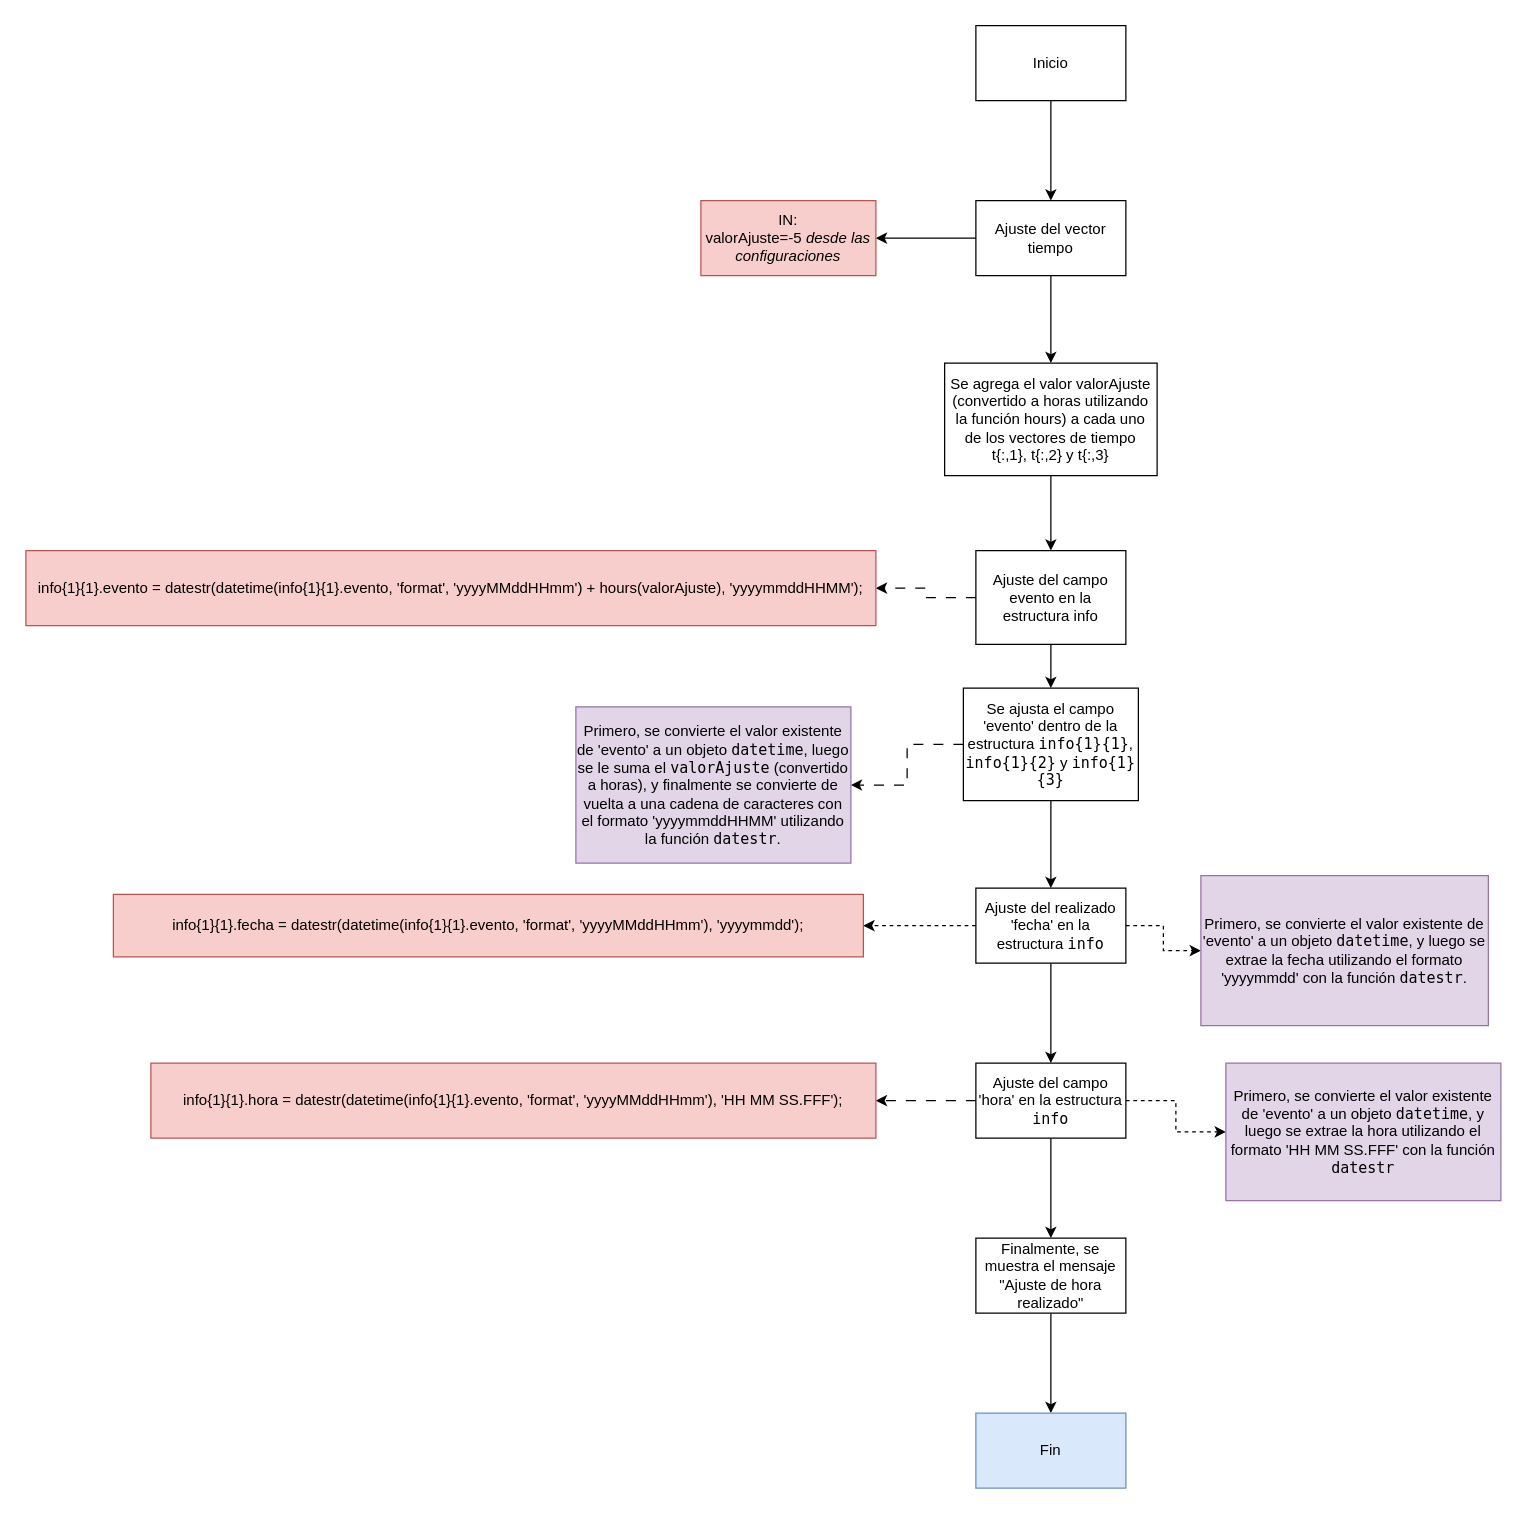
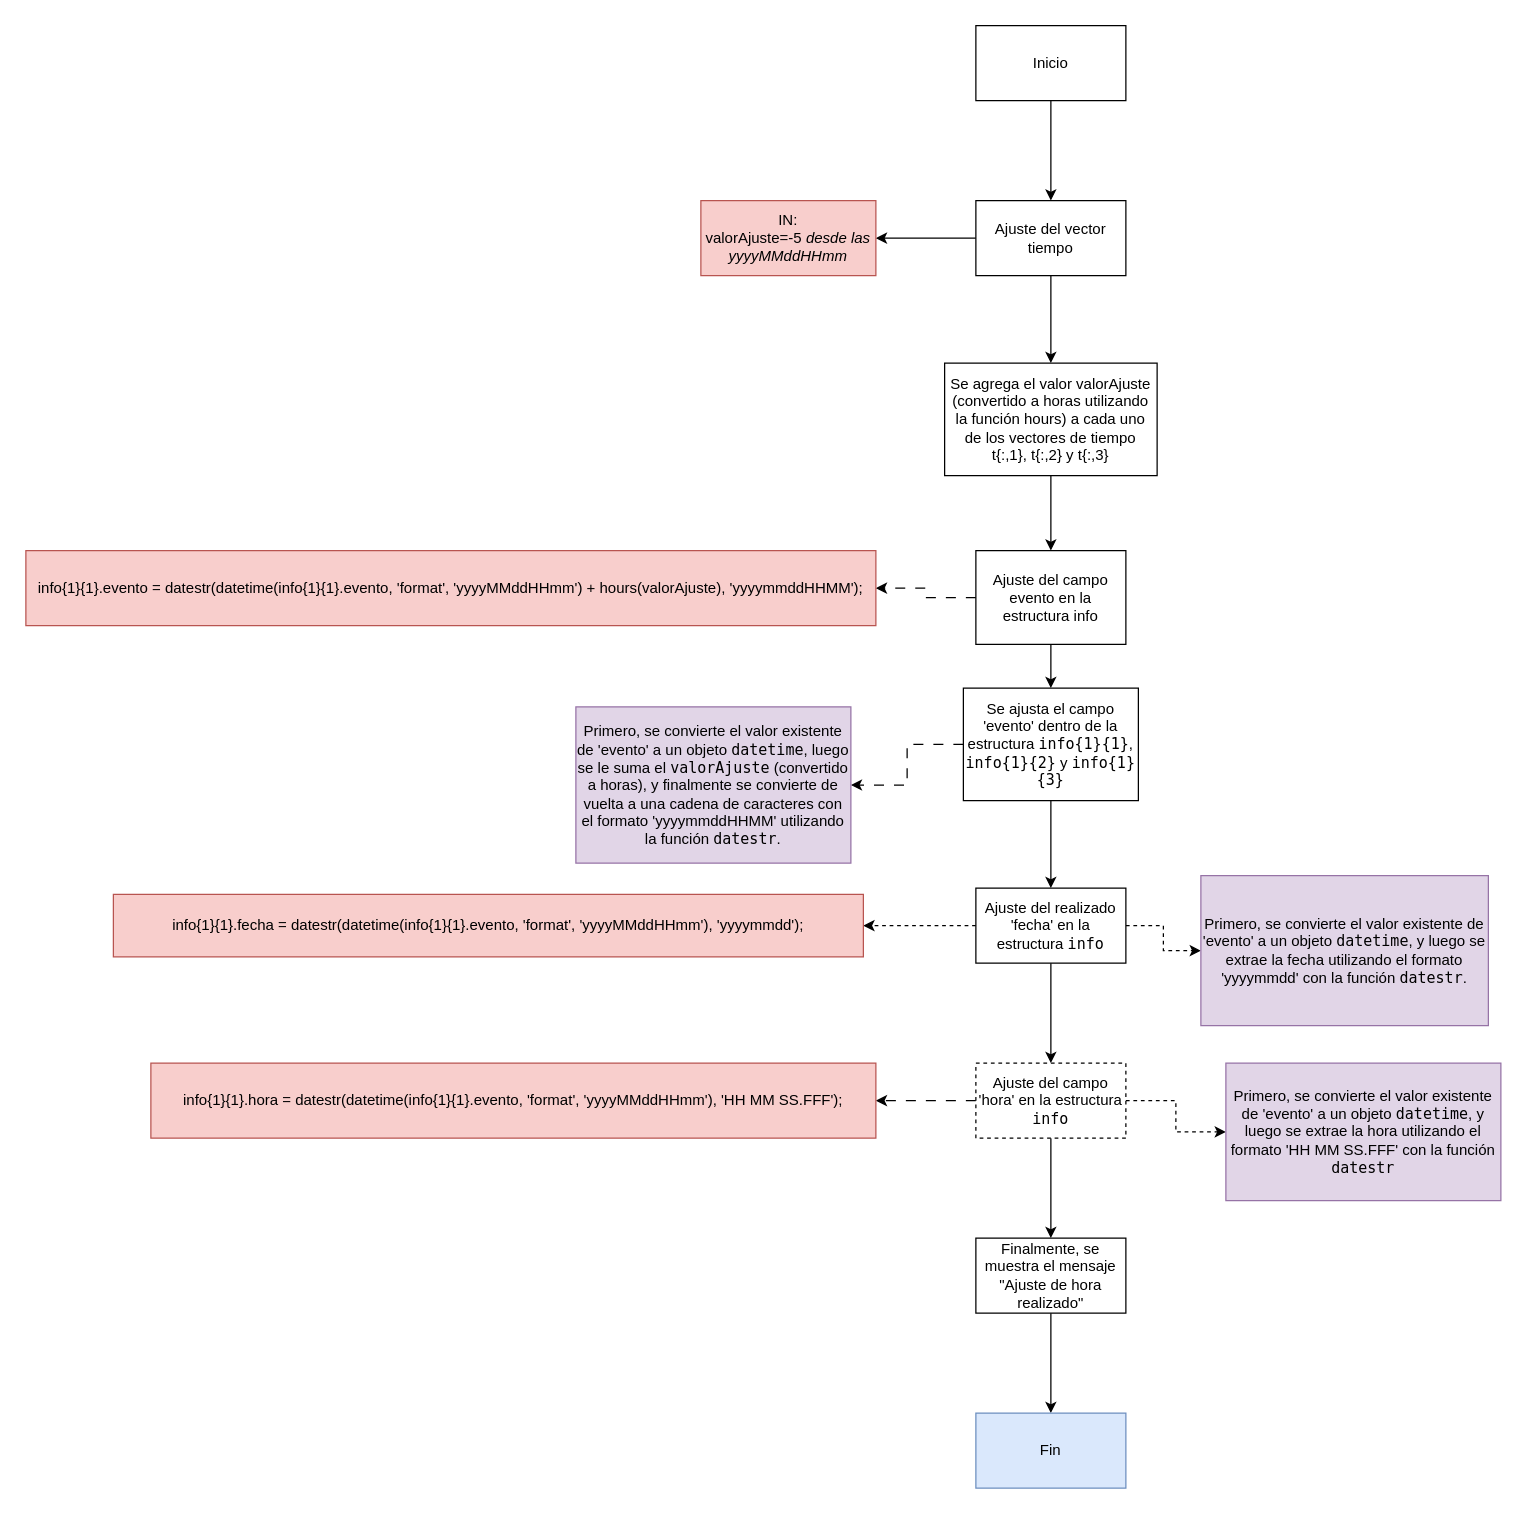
  <mxCell id="0" />
  <mxCell id="1" parent="0" />
  <mxCell id="2" value="" style="edgeStyle=orthogonalEdgeStyle;rounded=0;orthogonalLoop=1;jettySize=auto;html=1;" edge="1" parent="1" source="3" target="6"><mxGeometry relative="1" as="geometry" /></mxCell>
  <mxCell id="3" value="Inicio" style="rounded=0;whiteSpace=wrap;html=1;" vertex="1" parent="1"><mxGeometry x="780" y="20" width="120" height="60" as="geometry" /></mxCell>
  <mxCell id="4" value="" style="edgeStyle=orthogonalEdgeStyle;rounded=0;orthogonalLoop=1;jettySize=auto;html=1;" edge="1" parent="1" source="6" target="8"><mxGeometry relative="1" as="geometry" /></mxCell>
  <mxCell id="5" value="" style="edgeStyle=orthogonalEdgeStyle;rounded=0;orthogonalLoop=1;jettySize=auto;html=1;" edge="1" parent="1" source="6" target="9"><mxGeometry relative="1" as="geometry" /></mxCell>
  <mxCell id="6" value="Ajuste del vector tiempo" style="whiteSpace=wrap;html=1;rounded=0;" vertex="1" parent="1"><mxGeometry x="780" y="160" width="120" height="60" as="geometry" /></mxCell>
  <mxCell id="7" value="" style="edgeStyle=orthogonalEdgeStyle;rounded=0;orthogonalLoop=1;jettySize=auto;html=1;" edge="1" parent="1" source="8" target="12"><mxGeometry relative="1" as="geometry" /></mxCell>
  <mxCell id="8" value="Se agrega el valor valorAjuste (convertido a horas utilizando la función hours) a cada uno de los vectores de tiempo t{:,1}, t{:,2} y t{:,3}" style="whiteSpace=wrap;html=1;rounded=0;" vertex="1" parent="1"><mxGeometry x="755" y="290" width="170" height="90" as="geometry" /></mxCell>
- <mxCell id="9" value="&lt;div&gt;IN:&lt;/div&gt;&lt;div&gt;valorAjuste=-5&lt;em&gt; desde las configuraciones&lt;/em&gt;&lt;/div&gt;&lt;div&gt;&lt;em&gt;&lt;/em&gt;&lt;/div&gt;" style="whiteSpace=wrap;html=1;rounded=0;fillColor=#f8cecc;strokeColor=#b85450;" vertex="1" parent="1"><mxGeometry x="560" y="160" width="140" height="60" as="geometry" /></mxCell>
+ <mxCell id="9" value="&lt;div&gt;IN:&lt;/div&gt;&lt;div&gt;valorAjuste=-5&lt;em&gt; desde las yyyyMMddHHmm&lt;/em&gt;&lt;/div&gt;&lt;div&gt;&lt;em&gt;&lt;/em&gt;&lt;/div&gt;" style="whiteSpace=wrap;html=1;rounded=0;fillColor=#f8cecc;strokeColor=#b85450;" vertex="1" parent="1"><mxGeometry x="560" y="160" width="140" height="60" as="geometry" /></mxCell>
  <mxCell id="10" value="" style="edgeStyle=orthogonalEdgeStyle;rounded=0;orthogonalLoop=1;jettySize=auto;html=1;" edge="1" parent="1" source="12" target="15"><mxGeometry relative="1" as="geometry" /></mxCell>
  <mxCell id="11" value="" style="edgeStyle=orthogonalEdgeStyle;rounded=0;orthogonalLoop=1;jettySize=auto;html=1;dashed=1;dashPattern=8 8;" edge="1" parent="1" source="12" target="16"><mxGeometry relative="1" as="geometry" /></mxCell>
  <mxCell id="12" value="Ajuste del campo evento en la estructura info" style="whiteSpace=wrap;html=1;rounded=0;" vertex="1" parent="1"><mxGeometry x="780" y="440" width="120" height="75" as="geometry" /></mxCell>
  <mxCell id="13" value="" style="edgeStyle=orthogonalEdgeStyle;rounded=0;orthogonalLoop=1;jettySize=auto;html=1;" edge="1" parent="1" source="15" target="20"><mxGeometry relative="1" as="geometry" /></mxCell>
  <mxCell id="14" value="" style="edgeStyle=orthogonalEdgeStyle;rounded=0;orthogonalLoop=1;jettySize=auto;html=1;dashed=1;dashPattern=8 8;" edge="1" parent="1" source="15" target="21"><mxGeometry relative="1" as="geometry" /></mxCell>
  <mxCell id="15" value="Se ajusta el campo 'evento' dentro de la estructura &lt;code class=&quot;bg-bg-300 px-1 py-px text-accent-secondary-000 rounded-[0.3rem] text-[0.95em] whitespace-pre-wrap&quot;&gt;info{1}{1}&lt;/code&gt;, &lt;code class=&quot;bg-bg-300 px-1 py-px text-accent-secondary-000 rounded-[0.3rem] text-[0.95em] whitespace-pre-wrap&quot;&gt;info{1}{2}&lt;/code&gt; y &lt;code class=&quot;bg-bg-300 px-1 py-px text-accent-secondary-000 rounded-[0.3rem] text-[0.95em] whitespace-pre-wrap&quot;&gt;info{1}{3}&lt;/code&gt;" style="whiteSpace=wrap;html=1;rounded=0;" vertex="1" parent="1"><mxGeometry x="770" y="550" width="140" height="90" as="geometry" /></mxCell>
  <mxCell id="16" value="info{1}{1}.evento = datestr(datetime(info{1}{1}.evento, 'format', 'yyyyMMddHHmm') + hours(valorAjuste), 'yyyymmddHHMM');" style="whiteSpace=wrap;html=1;rounded=0;fillColor=#f8cecc;strokeColor=#b85450;" vertex="1" parent="1"><mxGeometry x="20" y="440" width="680" height="60" as="geometry" /></mxCell>
  <mxCell id="17" value="" style="edgeStyle=orthogonalEdgeStyle;rounded=0;orthogonalLoop=1;jettySize=auto;html=1;dashed=1;" edge="1" parent="1" source="20" target="22"><mxGeometry relative="1" as="geometry" /></mxCell>
  <mxCell id="18" value="" style="edgeStyle=orthogonalEdgeStyle;rounded=0;orthogonalLoop=1;jettySize=auto;html=1;dashed=1;" edge="1" parent="1" source="20" target="23"><mxGeometry relative="1" as="geometry" /></mxCell>
  <mxCell id="19" value="" style="edgeStyle=orthogonalEdgeStyle;rounded=0;orthogonalLoop=1;jettySize=auto;html=1;" edge="1" parent="1" source="20" target="27"><mxGeometry relative="1" as="geometry" /></mxCell>
  <mxCell id="20" value="Ajuste del realizado 'fecha' en la estructura &lt;code class=&quot;bg-bg-300 px-1 py-px text-accent-secondary-000 rounded-[0.3rem] text-[0.95em] whitespace-pre-wrap&quot;&gt;info&lt;/code&gt;" style="whiteSpace=wrap;html=1;rounded=0;" vertex="1" parent="1"><mxGeometry x="780" y="710" width="120" height="60" as="geometry" /></mxCell>
  <mxCell id="21" value="Primero, se convierte el valor existente de 'evento' a un objeto &lt;code class=&quot;bg-bg-300 px-1 py-px text-accent-secondary-000 rounded-[0.3rem] text-[0.95em] whitespace-pre-wrap&quot;&gt;datetime&lt;/code&gt;, luego se le suma el &lt;code class=&quot;bg-bg-300 px-1 py-px text-accent-secondary-000 rounded-[0.3rem] text-[0.95em] whitespace-pre-wrap&quot;&gt;valorAjuste&lt;/code&gt; (convertido a horas), y finalmente se convierte de vuelta a una cadena de caracteres con el formato 'yyyymmddHHMM' utilizando la función &lt;code class=&quot;bg-bg-300 px-1 py-px text-accent-secondary-000 rounded-[0.3rem] text-[0.95em] whitespace-pre-wrap&quot;&gt;datestr&lt;/code&gt;." style="whiteSpace=wrap;html=1;rounded=0;fillColor=#e1d5e7;strokeColor=#9673a6;" vertex="1" parent="1"><mxGeometry x="460" y="565" width="220" height="125" as="geometry" /></mxCell>
  <mxCell id="22" value="Primero, se convierte el valor existente de 'evento' a un objeto &lt;code class=&quot;bg-bg-300 px-1 py-px text-accent-secondary-000 rounded-[0.3rem] text-[0.95em] whitespace-pre-wrap&quot;&gt;datetime&lt;/code&gt;, y luego se extrae la fecha utilizando el formato 'yyyymmdd' con la función &lt;code class=&quot;bg-bg-300 px-1 py-px text-accent-secondary-000 rounded-[0.3rem] text-[0.95em] whitespace-pre-wrap&quot;&gt;datestr&lt;/code&gt;." style="whiteSpace=wrap;html=1;rounded=0;fillColor=#e1d5e7;strokeColor=#9673a6;" vertex="1" parent="1"><mxGeometry x="960" y="700" width="230" height="120" as="geometry" /></mxCell>
  <mxCell id="23" value="info{1}{1}.fecha = datestr(datetime(info{1}{1}.evento, 'format', 'yyyyMMddHHmm'), 'yyyymmdd');" style="whiteSpace=wrap;html=1;rounded=0;fillColor=#f8cecc;strokeColor=#b85450;" vertex="1" parent="1"><mxGeometry x="90" y="715" width="600" height="50" as="geometry" /></mxCell>
  <mxCell id="24" value="" style="edgeStyle=orthogonalEdgeStyle;rounded=0;orthogonalLoop=1;jettySize=auto;html=1;dashed=1;dashPattern=8 8;" edge="1" parent="1" source="27" target="28"><mxGeometry relative="1" as="geometry" /></mxCell>
  <mxCell id="25" value="" style="edgeStyle=orthogonalEdgeStyle;rounded=0;orthogonalLoop=1;jettySize=auto;html=1;dashed=1;" edge="1" parent="1" source="27" target="29"><mxGeometry relative="1" as="geometry" /></mxCell>
  <mxCell id="26" value="" style="edgeStyle=orthogonalEdgeStyle;rounded=0;orthogonalLoop=1;jettySize=auto;html=1;" edge="1" parent="1" source="27" target="31"><mxGeometry relative="1" as="geometry" /></mxCell>
- <mxCell id="27" value="Ajuste del campo 'hora' en la estructura &lt;code class=&quot;bg-bg-300 px-1 py-px text-accent-secondary-000 rounded-[0.3rem] text-[0.95em] whitespace-pre-wrap&quot;&gt;info&lt;/code&gt;" style="whiteSpace=wrap;html=1;rounded=0;" vertex="1" parent="1"><mxGeometry x="780" y="850" width="120" height="60" as="geometry" /></mxCell>
+ <mxCell id="27" value="Ajuste del campo 'hora' en la estructura &lt;code class=&quot;bg-bg-300 px-1 py-px text-accent-secondary-000 rounded-[0.3rem] text-[0.95em] whitespace-pre-wrap&quot;&gt;info&lt;/code&gt;" style="whiteSpace=wrap;html=1;rounded=0;dashed=1;" vertex="1" parent="1"><mxGeometry x="780" y="850" width="120" height="60" as="geometry" /></mxCell>
  <mxCell id="28" value="info{1}{1}.hora = datestr(datetime(info{1}{1}.evento, 'format', 'yyyyMMddHHmm'), 'HH MM SS.FFF');" style="whiteSpace=wrap;html=1;rounded=0;fillColor=#f8cecc;strokeColor=#b85450;" vertex="1" parent="1"><mxGeometry x="120" y="850" width="580" height="60" as="geometry" /></mxCell>
  <mxCell id="29" value="Primero, se convierte el valor existente de 'evento' a un objeto &lt;code class=&quot;bg-bg-300 px-1 py-px text-accent-secondary-000 rounded-[0.3rem] text-[0.95em] whitespace-pre-wrap&quot;&gt;datetime&lt;/code&gt;, y luego se extrae la hora utilizando el formato 'HH MM SS.FFF' con la función &lt;code class=&quot;bg-bg-300 px-1 py-px text-accent-secondary-000 rounded-[0.3rem] text-[0.95em] whitespace-pre-wrap&quot;&gt;datestr&lt;/code&gt;" style="whiteSpace=wrap;html=1;rounded=0;fillColor=#e1d5e7;strokeColor=#9673a6;" vertex="1" parent="1"><mxGeometry x="980" y="850" width="220" height="110" as="geometry" /></mxCell>
  <mxCell id="30" value="" style="edgeStyle=orthogonalEdgeStyle;rounded=0;orthogonalLoop=1;jettySize=auto;html=1;" edge="1" parent="1" source="31" target="32"><mxGeometry relative="1" as="geometry" /></mxCell>
  <mxCell id="31" value="Finalmente, se muestra el mensaje &quot;Ajuste de hora realizado&quot;" style="whiteSpace=wrap;html=1;rounded=0;" vertex="1" parent="1"><mxGeometry x="780" y="990" width="120" height="60" as="geometry" /></mxCell>
  <mxCell id="32" value="Fin" style="whiteSpace=wrap;html=1;rounded=0;fillColor=#dae8fc;strokeColor=#6c8ebf;" vertex="1" parent="1"><mxGeometry x="780" y="1130" width="120" height="60" as="geometry" /></mxCell>
